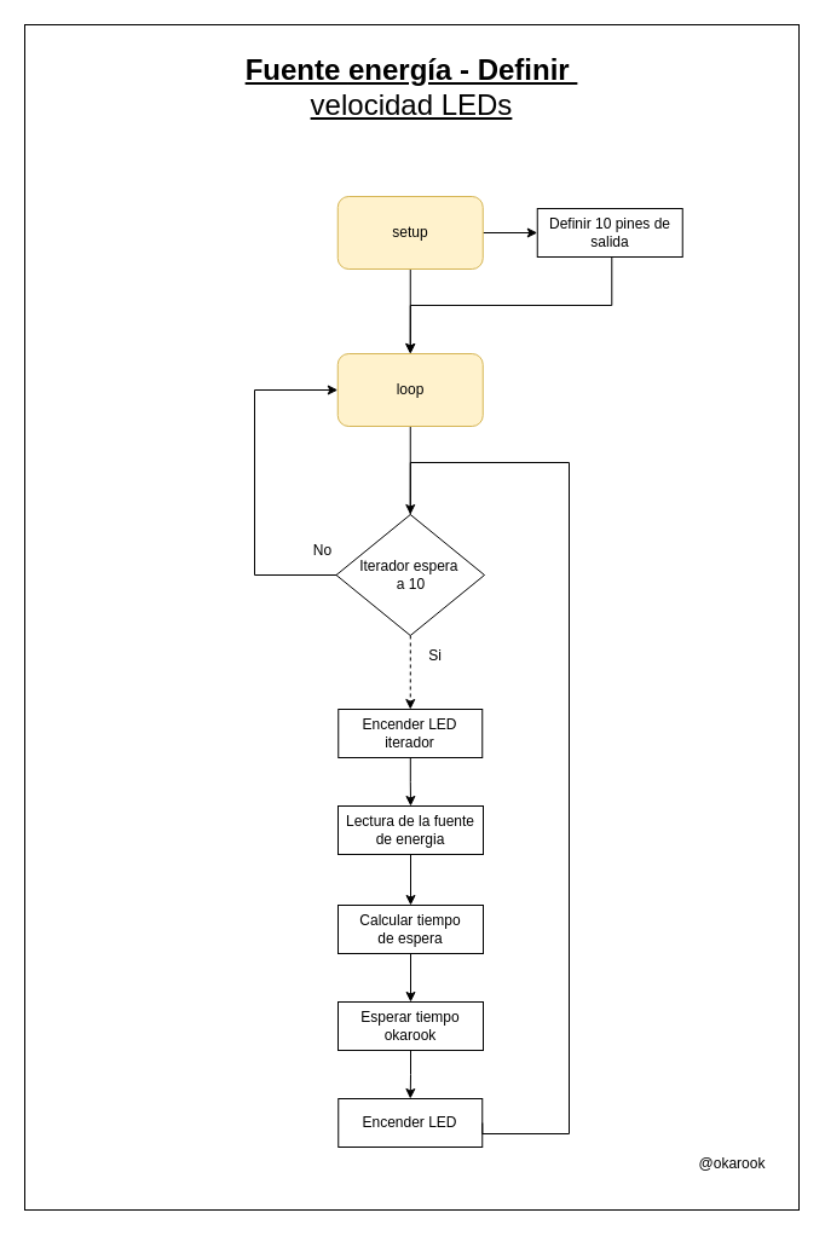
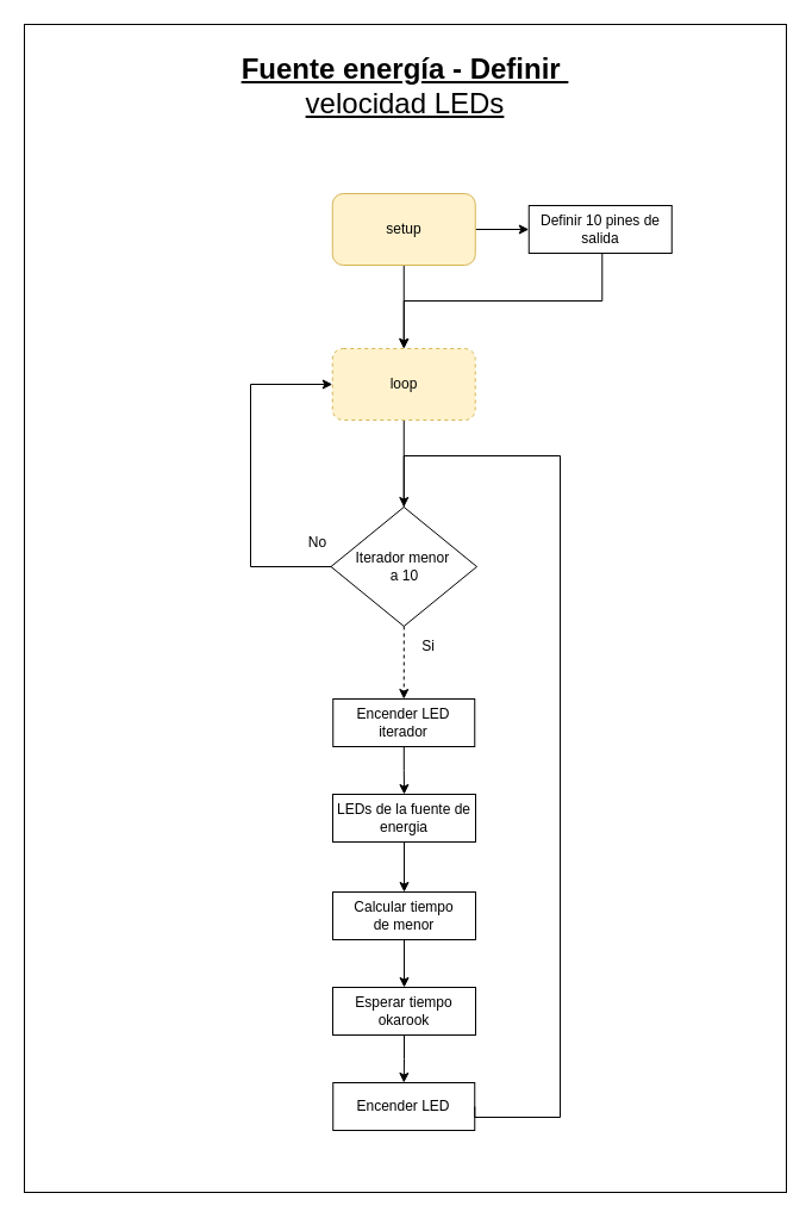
  <mxCell id="0" />
  <mxCell id="1" parent="0" />
  <mxCell id="2" value="" style="rounded=0;whiteSpace=wrap;html=1;" parent="1" vertex="1"><mxGeometry x="20" y="20" width="640" height="980" as="geometry" /></mxCell>
  <mxCell id="3" style="edgeStyle=orthogonalEdgeStyle;rounded=0;orthogonalLoop=1;jettySize=auto;html=1;" parent="1" source="5" target="9" edge="1"><mxGeometry relative="1" as="geometry"><mxPoint x="153.5" y="262" as="targetPoint" /></mxGeometry></mxCell>
  <mxCell id="4" style="edgeStyle=orthogonalEdgeStyle;rounded=0;orthogonalLoop=1;jettySize=auto;html=1;entryX=0.5;entryY=0;entryDx=0;entryDy=0;" parent="1" source="5" target="7" edge="1"><mxGeometry relative="1" as="geometry" /></mxCell>
  <mxCell id="5" value="&lt;font color=&quot;#030303&quot;&gt;setup&lt;/font&gt;" style="rounded=1;whiteSpace=wrap;html=1;fillColor=#fff2cc;strokeColor=#d6b656;" parent="1" vertex="1"><mxGeometry x="278.75" y="162" width="120" height="60" as="geometry" /></mxCell>
  <mxCell id="6" style="edgeStyle=orthogonalEdgeStyle;rounded=0;orthogonalLoop=1;jettySize=auto;html=1;entryX=0.5;entryY=0;entryDx=0;entryDy=0;" edge="1" parent="1" source="7" target="18"><mxGeometry relative="1" as="geometry" /></mxCell>
- <mxCell id="7" value="&lt;span style=&quot;background-color: rgb(255 , 242 , 204)&quot;&gt;&lt;font color=&quot;#030303&quot;&gt;loop&lt;/font&gt;&lt;/span&gt;" style="rounded=1;whiteSpace=wrap;html=1;fillColor=#fff2cc;strokeColor=#d6b656;" parent="1" vertex="1"><mxGeometry x="278.75" y="292" width="120" height="60" as="geometry" /></mxCell>
+ <mxCell id="7" value="&lt;span style=&quot;background-color: rgb(255 , 242 , 204)&quot;&gt;&lt;font color=&quot;#030303&quot;&gt;loop&lt;/font&gt;&lt;/span&gt;" style="rounded=1;whiteSpace=wrap;html=1;fillColor=#fff2cc;strokeColor=#d6b656;dashed=1;" parent="1" vertex="1"><mxGeometry x="278.75" y="292" width="120" height="60" as="geometry" /></mxCell>
  <mxCell id="8" style="edgeStyle=orthogonalEdgeStyle;rounded=0;orthogonalLoop=1;jettySize=auto;html=1;entryX=0.5;entryY=0;entryDx=0;entryDy=0;exitX=0.5;exitY=1;exitDx=0;exitDy=0;" parent="1" source="9" target="7" edge="1"><mxGeometry relative="1" as="geometry"><mxPoint x="675.25" y="212" as="sourcePoint" /><Array as="points"><mxPoint x="505.25" y="212" /><mxPoint x="505.25" y="252" /><mxPoint x="339.25" y="252" /></Array></mxGeometry></mxCell>
  <mxCell id="9" value="Definir 10 pines de salida" style="rounded=0;whiteSpace=wrap;html=1;" parent="1" vertex="1"><mxGeometry x="443.75" y="172" width="120" height="40" as="geometry" /></mxCell>
  <mxCell id="10" value="" style="edgeStyle=orthogonalEdgeStyle;rounded=0;orthogonalLoop=1;jettySize=auto;html=1;" parent="1" edge="1"><mxGeometry relative="1" as="geometry"><mxPoint x="278.5" y="420" as="sourcePoint" /></mxGeometry></mxCell>
  <mxCell id="11" value="&lt;span style=&quot;font-size: 24px&quot;&gt;&lt;b&gt;&lt;u&gt;Fuente&amp;nbsp;&lt;/u&gt;&lt;/b&gt;&lt;/span&gt;&lt;u style=&quot;font-size: 18pt ; background-color: transparent&quot;&gt;&lt;b&gt;energía - Definir&amp;nbsp;&lt;br&gt;&lt;/b&gt;velocidad LEDs&lt;br&gt;&lt;/u&gt;" style="text;html=1;strokeColor=none;fillColor=none;align=center;verticalAlign=middle;whiteSpace=wrap;rounded=0;" parent="1" vertex="1"><mxGeometry x="130" y="42" width="420" height="60" as="geometry" /></mxCell>
- <mxCell id="12" value="@okarook" style="text;html=1;strokeColor=none;fillColor=none;align=center;verticalAlign=middle;whiteSpace=wrap;rounded=0;" parent="1" vertex="1"><mxGeometry x="580" y="952" width="50" height="20" as="geometry" /></mxCell>
  <mxCell id="13" style="edgeStyle=orthogonalEdgeStyle;rounded=0;orthogonalLoop=1;jettySize=auto;html=1;entryX=0;entryY=0.5;entryDx=0;entryDy=0;" parent="1" edge="1"><mxGeometry relative="1" as="geometry"><mxPoint x="534" y="777.5" as="sourcePoint" /></mxGeometry></mxCell>
  <mxCell id="14" style="edgeStyle=orthogonalEdgeStyle;rounded=0;orthogonalLoop=1;jettySize=auto;html=1;entryX=0;entryY=0.5;entryDx=0;entryDy=0;" parent="1" edge="1"><mxGeometry relative="1" as="geometry"><mxPoint x="370" y="777.5" as="sourcePoint" /></mxGeometry></mxCell>
  <mxCell id="15" value="No" style="text;html=1;strokeColor=none;fillColor=none;align=center;verticalAlign=middle;whiteSpace=wrap;rounded=0;" parent="1" vertex="1"><mxGeometry x="247" y="445" width="39" height="20" as="geometry" /></mxCell>
  <mxCell id="16" style="edgeStyle=orthogonalEdgeStyle;rounded=0;orthogonalLoop=1;jettySize=auto;html=1;entryX=0;entryY=0.5;entryDx=0;entryDy=0;" edge="1" parent="1" source="18" target="7"><mxGeometry relative="1" as="geometry"><mxPoint x="210" y="452" as="targetPoint" /><Array as="points"><mxPoint x="210" y="475" /><mxPoint x="210" y="322" /></Array></mxGeometry></mxCell>
  <mxCell id="17" style="edgeStyle=orthogonalEdgeStyle;rounded=0;orthogonalLoop=1;jettySize=auto;html=1;entryX=0.5;entryY=0;entryDx=0;entryDy=0;dashed=1;" edge="1" parent="1" source="18" target="21"><mxGeometry relative="1" as="geometry" /></mxCell>
- <mxCell id="18" value="&lt;div&gt;Iterador espera&amp;nbsp;&lt;/div&gt;&lt;div&gt;a 10&lt;/div&gt;" style="rhombus;whiteSpace=wrap;html=1;" parent="1" vertex="1"><mxGeometry x="277.5" y="425" width="122.5" height="100" as="geometry" /></mxCell>
+ <mxCell id="18" value="&lt;div&gt;Iterador menor&amp;nbsp;&lt;/div&gt;&lt;div&gt;a 10&lt;/div&gt;" style="rhombus;whiteSpace=wrap;html=1;" parent="1" vertex="1"><mxGeometry x="277.5" y="425" width="122.5" height="100" as="geometry" /></mxCell>
  <mxCell id="19" value="Si" style="text;html=1;strokeColor=none;fillColor=none;align=center;verticalAlign=middle;whiteSpace=wrap;rounded=0;" parent="1" vertex="1"><mxGeometry x="340" y="532" width="39" height="20" as="geometry" /></mxCell>
  <mxCell id="20" style="edgeStyle=orthogonalEdgeStyle;rounded=0;orthogonalLoop=1;jettySize=auto;html=1;entryX=0.5;entryY=0;entryDx=0;entryDy=0;" edge="1" parent="1" source="21" target="26"><mxGeometry relative="1" as="geometry" /></mxCell>
  <mxCell id="21" value="Encender LED&lt;br&gt;iterador" style="whiteSpace=wrap;html=1;rounded=0;" parent="1" vertex="1"><mxGeometry x="279.25" y="586" width="119" height="40" as="geometry" /></mxCell>
  <mxCell id="22" value="Encender LED" style="whiteSpace=wrap;html=1;rounded=0;" parent="1" vertex="1"><mxGeometry x="279.25" y="908" width="119" height="40" as="geometry" /></mxCell>
  <mxCell id="23" style="edgeStyle=orthogonalEdgeStyle;rounded=0;orthogonalLoop=1;jettySize=auto;html=1;entryX=0.5;entryY=0;entryDx=0;entryDy=0;" edge="1" parent="1" source="24" target="28"><mxGeometry relative="1" as="geometry" /></mxCell>
- <mxCell id="24" value="Calcular tiempo &lt;br&gt;de espera" style="whiteSpace=wrap;html=1;rounded=0;" vertex="1" parent="1"><mxGeometry x="279" y="748" width="120" height="40" as="geometry" /></mxCell>
+ <mxCell id="24" value="Calcular tiempo &lt;br&gt;de menor" style="whiteSpace=wrap;html=1;rounded=0;" vertex="1" parent="1"><mxGeometry x="279" y="748" width="120" height="40" as="geometry" /></mxCell>
  <mxCell id="25" style="edgeStyle=orthogonalEdgeStyle;rounded=0;orthogonalLoop=1;jettySize=auto;html=1;entryX=0.5;entryY=0;entryDx=0;entryDy=0;" edge="1" parent="1" source="26" target="24"><mxGeometry relative="1" as="geometry" /></mxCell>
- <mxCell id="26" value="Lectura de la fuente de energia" style="whiteSpace=wrap;html=1;rounded=0;" vertex="1" parent="1"><mxGeometry x="279" y="666" width="120" height="40" as="geometry" /></mxCell>
+ <mxCell id="26" value="LEDs de la fuente de energia" style="whiteSpace=wrap;html=1;rounded=0;" vertex="1" parent="1"><mxGeometry x="279" y="666" width="120" height="40" as="geometry" /></mxCell>
  <mxCell id="27" style="edgeStyle=orthogonalEdgeStyle;rounded=0;orthogonalLoop=1;jettySize=auto;html=1;entryX=0.5;entryY=0;entryDx=0;entryDy=0;" edge="1" parent="1" source="28" target="22"><mxGeometry relative="1" as="geometry" /></mxCell>
  <mxCell id="28" value="Esperar tiempo&lt;br&gt;okarook" style="whiteSpace=wrap;html=1;rounded=0;" vertex="1" parent="1"><mxGeometry x="279" y="828" width="120" height="40" as="geometry" /></mxCell>
  <mxCell id="29" style="edgeStyle=orthogonalEdgeStyle;rounded=0;orthogonalLoop=1;jettySize=auto;html=1;entryX=0.5;entryY=0;entryDx=0;entryDy=0;exitX=1;exitY=0.5;exitDx=0;exitDy=0;endArrow=none;" edge="1" parent="1" source="22" target="18"><mxGeometry relative="1" as="geometry"><mxPoint x="400" y="915" as="sourcePoint" /><Array as="points"><mxPoint x="470" y="937" /><mxPoint x="470" y="382" /><mxPoint x="339" y="382" /></Array></mxGeometry></mxCell>
